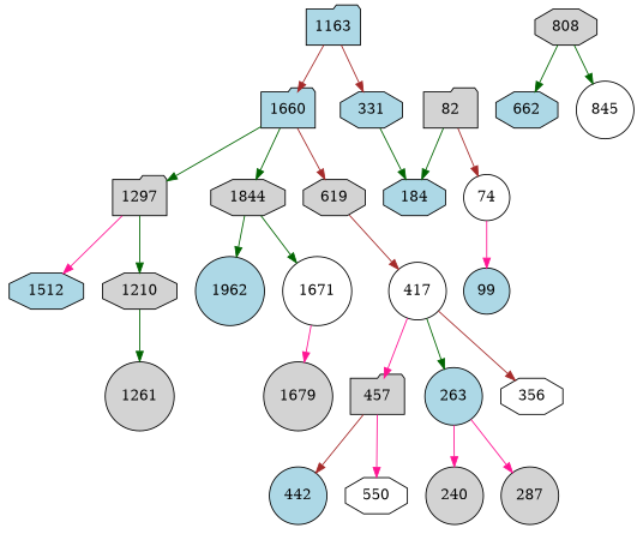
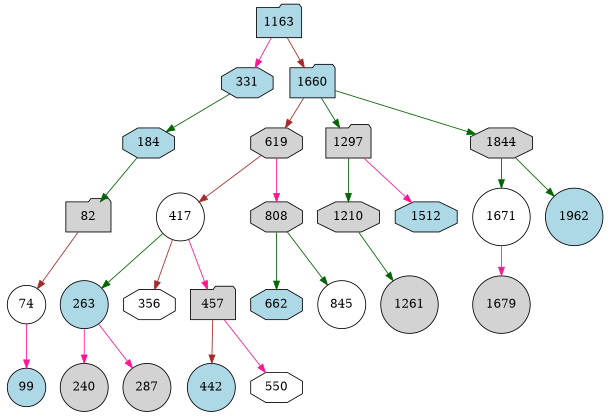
  digraph {
    node [fillcolor=lightgrey shape=circle style=filled]
    edge [color=darkgreen]
    1163 [fillcolor=lightblue shape=folder]
    331 [fillcolor=lightblue shape=octagon]
    1660 [fillcolor=lightblue shape=folder]
    184 [fillcolor=lightblue shape=octagon]
    619 [shape=octagon]
    1297 [shape=folder]
    1844 [shape=octagon]
    82 [shape=folder]
    417 [fillcolor=white]
    808 [shape=octagon]
    1210 [shape=octagon]
    1512 [fillcolor=lightblue shape=octagon]
    1671 [fillcolor=white]
    1962 [fillcolor=lightblue]
    74 [fillcolor=white]
    263 [fillcolor=lightblue]
    240
    287
    356 [fillcolor=white shape=octagon]
    457 [shape=folder]
    662 [fillcolor=lightblue shape=octagon]
    845 [fillcolor=white]
    99 [fillcolor=lightblue]
    442 [fillcolor=lightblue]
    550 [fillcolor=white shape=octagon]
    1261
    1679
-   1163 -> 331 [color=brown]
+   1163 -> 331 [color=deeppink]
    1163 -> 1660 [color=brown]
    331 -> 184
    1660 -> 619 [color=brown]
    1660 -> 1297
    1660 -> 1844
-   82 -> 184
+   184 -> 82
    619 -> 417 [color=brown]
+   619 -> 808 [color=deeppink]
    1297 -> 1210
    1297 -> 1512 [color=deeppink]
    1844 -> 1671
    1844 -> 1962
    82 -> 74 [color=brown]
    417 -> 263
    417 -> 356 [color=brown]
    417 -> 457 [color=deeppink]
    808 -> 662
    808 -> 845
    1210 -> 1261
    1671 -> 1679 [color=deeppink]
    74 -> 99 [color=deeppink]
    263 -> 240 [color=deeppink]
    263 -> 287 [color=deeppink]
    457 -> 442 [color=brown]
    457 -> 550 [color=deeppink]
  }
